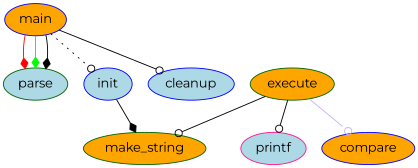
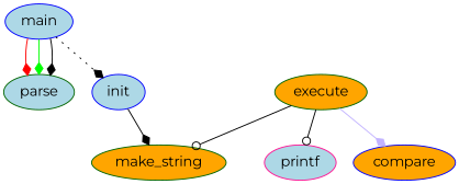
  digraph {
    fontname=Montserrat
    node [color=blue fillcolor=lightblue fontname=Montserrat style=filled]
    edge [arrowhead=diamond fontname=Montserrat]
    parse [color=darkgreen]
-   main [fillcolor=orange]
+   main
    init
-   cleanup
    make_string [color=darkgreen fillcolor=orange]
    printf [color=deeppink]
    execute [color=darkgreen fillcolor=orange]
    compare [fillcolor=orange]
    main -> parse [color=red]
    main -> parse [color=green]
    main -> parse
-   main -> init [arrowhead=odot style=dotted]
-   main -> cleanup [arrowhead=odot]
+   main -> init [style=dotted]
    init -> make_string
    execute -> make_string [arrowhead=odot]
    execute -> printf [arrowhead=odot]
-   execute -> compare [arrowhead=odot color=".7 .3 1.0" distortion=0.0 peripheries=3 shape=polygon skew=0]
+   execute -> compare [color=".7 .3 1.0" distortion=0.0 peripheries=3 shape=polygon skew=0]
  }
